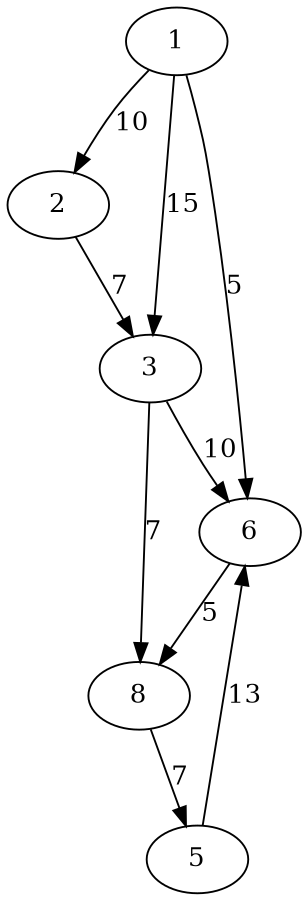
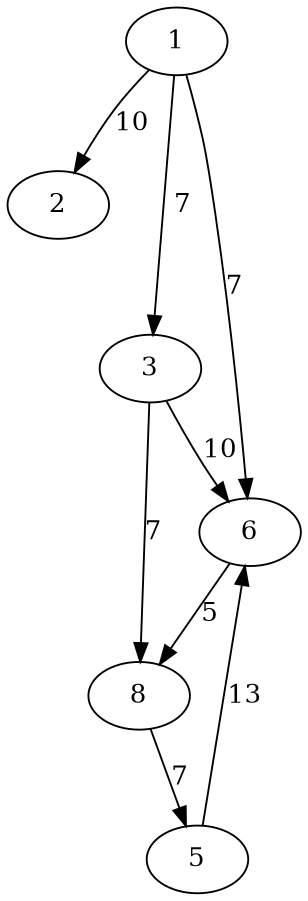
  digraph {
    1
    2
    3
    6
    n5 [label=8]
    5
    1 -> 2 [label=10]
-   1 -> 3 [label=15]
-   1 -> 6 [label=5]
-   2 -> 3 [label=7]
+   1 -> 3 [label=7]
+   1 -> 6 [label=7]
    3 -> 6 [label=10]
    3 -> n5 [label=7]
    6 -> n5 [label=5]
    n5 -> 5 [label=7]
    5 -> 6 [label=13]
  }
